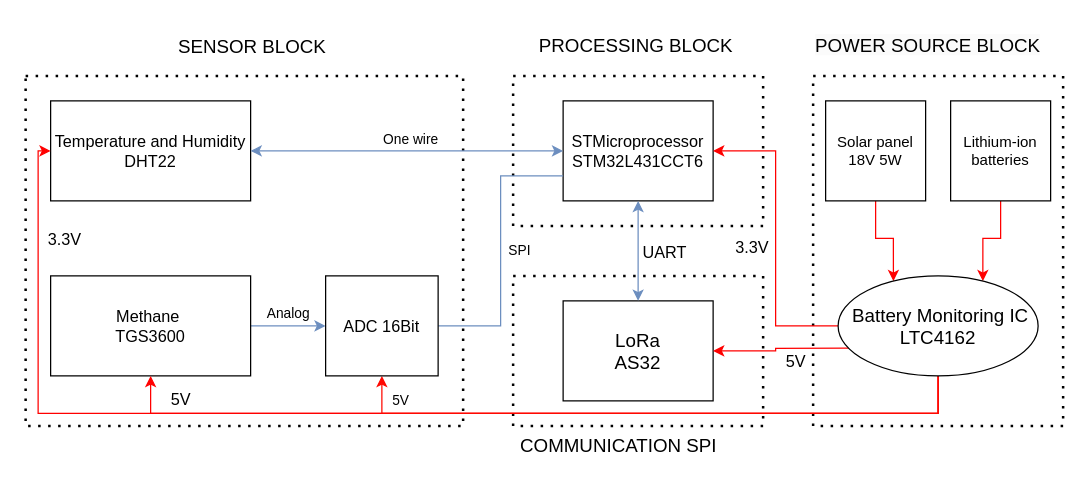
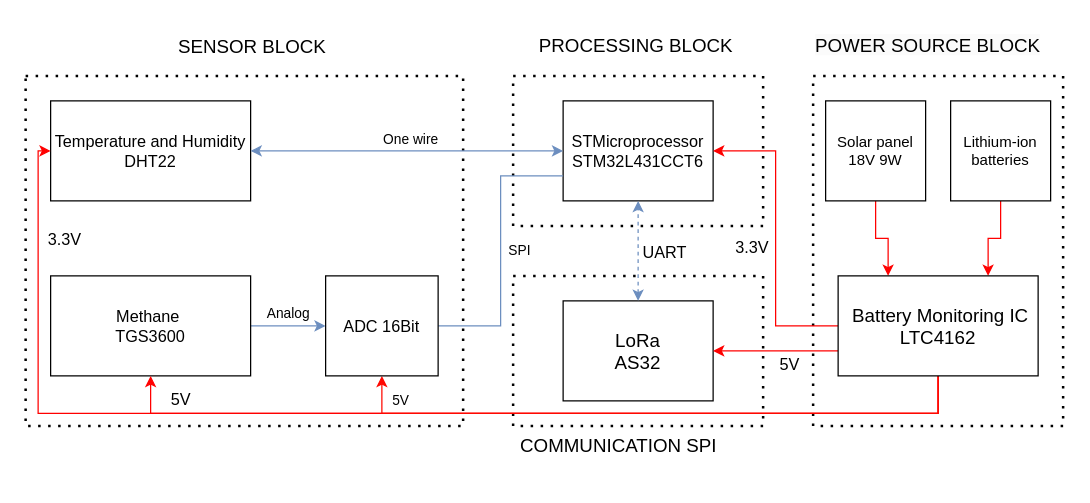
  <mxCell id="0" />
  <mxCell id="1" parent="0" />
  <mxCell id="2" value="" style="edgeStyle=orthogonalEdgeStyle;rounded=0;orthogonalLoop=1;jettySize=auto;html=1;entryX=0.25;entryY=0;entryDx=0;entryDy=0;strokeColor=#FF0000;" edge="1" parent="1" source="3" target="27"><mxGeometry relative="1" as="geometry" /></mxCell>
- <mxCell id="3" value="&lt;font style=&quot;font-size: 12px;&quot;&gt;Solar panel 18V 5W&lt;/font&gt;" style="rounded=0;whiteSpace=wrap;html=1;" vertex="1" parent="1"><mxGeometry x="660" y="80" width="80" height="80" as="geometry" /></mxCell>
+ <mxCell id="3" value="&lt;font style=&quot;font-size: 12px;&quot;&gt;Solar panel 18V 9W&lt;/font&gt;" style="rounded=0;whiteSpace=wrap;html=1;" vertex="1" parent="1"><mxGeometry x="660" y="80" width="80" height="80" as="geometry" /></mxCell>
  <mxCell id="4" value="Analog" style="edgeStyle=orthogonalEdgeStyle;rounded=0;orthogonalLoop=1;jettySize=auto;html=1;entryX=0;entryY=0.5;entryDx=0;entryDy=0;fillColor=#dae8fc;strokeColor=#6c8ebf;" edge="1" parent="1" source="5" target="35"><mxGeometry y="10" relative="1" as="geometry"><mxPoint x="210" y="200" as="targetPoint" /><mxPoint as="offset" /></mxGeometry></mxCell>
  <mxCell id="5" value="&lt;font style=&quot;font-size: 13px;&quot;&gt;Methane&amp;nbsp;&lt;/font&gt;&lt;div&gt;&lt;font style=&quot;font-size: 13px;&quot;&gt;TGS3600&lt;/font&gt;&lt;/div&gt;" style="whiteSpace=wrap;html=1;rounded=0;fontSize=11;" vertex="1" parent="1"><mxGeometry x="40" y="220" width="160" height="80" as="geometry" /></mxCell>
  <mxCell id="6" value="&lt;font style=&quot;font-size: 13px;&quot;&gt;STMicroprocessor&lt;/font&gt;&lt;div&gt;&lt;font style=&quot;font-size: 13px;&quot;&gt;STM32L431CCT6&lt;/font&gt;&lt;/div&gt;" style="whiteSpace=wrap;html=1;rounded=0;fontSize=11;" vertex="1" parent="1"><mxGeometry x="450" y="80" width="120" height="80" as="geometry" /></mxCell>
  <mxCell id="7" value="&lt;div&gt;&lt;span style=&quot;font-size: 15px;&quot;&gt;LoRa&lt;/span&gt;&lt;/div&gt;&lt;div&gt;&lt;span style=&quot;font-size: 15px;&quot;&gt;AS32&lt;/span&gt;&lt;/div&gt;" style="whiteSpace=wrap;html=1;rounded=0;" vertex="1" parent="1"><mxGeometry x="450" y="240" width="120" height="80" as="geometry" /></mxCell>
  <mxCell id="8" value="&lt;font style=&quot;font-size: 13px;&quot;&gt;Temperature and Humidity&lt;/font&gt;&lt;div style=&quot;&quot;&gt;&lt;span style=&quot;font-size: 13px;&quot;&gt;DHT22&lt;/span&gt;&lt;/div&gt;" style="whiteSpace=wrap;html=1;rounded=0;fontSize=11;" vertex="1" parent="1"><mxGeometry x="40" y="80" width="160" height="80" as="geometry" /></mxCell>
  <mxCell id="9" value="" style="endArrow=none;dashed=1;html=1;dashPattern=1 3;strokeWidth=2;rounded=0;" edge="1" parent="1"><mxGeometry width="50" height="50" relative="1" as="geometry"><mxPoint x="20" y="60" as="sourcePoint" /><mxPoint x="20" y="60" as="targetPoint" /><Array as="points"><mxPoint x="370" y="60" /><mxPoint x="370" y="340" /><mxPoint x="20" y="340" /></Array></mxGeometry></mxCell>
  <mxCell id="10" value="&lt;font style=&quot;font-size: 15px;&quot;&gt;SENSOR BLOCK&lt;/font&gt;" style="edgeLabel;html=1;align=center;verticalAlign=middle;resizable=0;points=[];" vertex="1" connectable="0" parent="9"><mxGeometry x="-0.844" y="-1" relative="1" as="geometry"><mxPoint x="82" y="-26" as="offset" /></mxGeometry></mxCell>
  <mxCell id="11" value="&lt;div style=&quot;text-align: center;&quot;&gt;&lt;span style=&quot;background-color: initial; font-size: 15px;&quot;&gt;PROCESSING BLOCK&lt;/span&gt;&lt;/div&gt;" style="text;whiteSpace=wrap;html=1;" vertex="1" parent="1"><mxGeometry x="429" y="20" width="181" height="30" as="geometry" /></mxCell>
  <mxCell id="12" value="&lt;div style=&quot;text-align: center;&quot;&gt;&lt;span style=&quot;background-color: initial; font-size: 15px;&quot;&gt;COMMUNICATION SPI&lt;/span&gt;&lt;/div&gt;" style="text;whiteSpace=wrap;html=1;" vertex="1" parent="1"><mxGeometry x="414" y="340" width="211" height="40" as="geometry" /></mxCell>
  <mxCell id="13" value="" style="endArrow=none;dashed=1;html=1;dashPattern=1 3;strokeWidth=2;rounded=0;" edge="1" parent="1"><mxGeometry width="50" height="50" relative="1" as="geometry"><mxPoint x="410" y="60" as="sourcePoint" /><mxPoint x="410" y="60" as="targetPoint" /><Array as="points"><mxPoint x="610" y="60" /><mxPoint x="610" y="180" /><mxPoint x="410" y="180" /></Array></mxGeometry></mxCell>
  <mxCell id="14" value="" style="endArrow=none;dashed=1;html=1;dashPattern=1 3;strokeWidth=2;rounded=0;" edge="1" parent="1"><mxGeometry width="50" height="50" relative="1" as="geometry"><mxPoint x="410" y="220" as="sourcePoint" /><mxPoint x="410" y="220" as="targetPoint" /><Array as="points"><mxPoint x="610" y="220" /><mxPoint x="610" y="340" /><mxPoint x="410" y="340" /></Array></mxGeometry></mxCell>
  <mxCell id="15" value="" style="endArrow=none;dashed=1;html=1;dashPattern=1 3;strokeWidth=2;rounded=0;" edge="1" parent="1"><mxGeometry width="50" height="50" relative="1" as="geometry"><mxPoint x="650" y="60" as="sourcePoint" /><mxPoint x="650" y="60" as="targetPoint" /><Array as="points"><mxPoint x="850" y="60" /><mxPoint x="850" y="340" /><mxPoint x="650" y="340" /></Array></mxGeometry></mxCell>
  <mxCell id="16" value="&lt;span style=&quot;color: rgb(0, 0, 0); font-family: Helvetica; font-size: 15px; font-style: normal; font-variant-ligatures: normal; font-variant-caps: normal; font-weight: 400; letter-spacing: normal; orphans: 2; text-align: center; text-indent: 0px; text-transform: none; widows: 2; word-spacing: 0px; -webkit-text-stroke-width: 0px; white-space: normal; background-color: rgb(251, 251, 251); text-decoration-thickness: initial; text-decoration-style: initial; text-decoration-color: initial; display: inline !important; float: none;&quot;&gt;POWER SOURCE BLOCK&lt;/span&gt;" style="text;whiteSpace=wrap;html=1;" vertex="1" parent="1"><mxGeometry x="650" y="20" width="190" height="40" as="geometry" /></mxCell>
  <mxCell id="17" value="" style="edgeStyle=orthogonalEdgeStyle;rounded=0;orthogonalLoop=1;jettySize=auto;html=1;entryX=0.75;entryY=0;entryDx=0;entryDy=0;strokeColor=#FF0000;" edge="1" parent="1" source="18" target="27"><mxGeometry relative="1" as="geometry" /></mxCell>
  <mxCell id="18" value="Lithium-ion batteries" style="rounded=0;whiteSpace=wrap;html=1;" vertex="1" parent="1"><mxGeometry x="760" y="80" width="80" height="80" as="geometry" /></mxCell>
  <mxCell id="19" value="" style="edgeStyle=orthogonalEdgeStyle;rounded=0;orthogonalLoop=1;jettySize=auto;html=1;exitX=0;exitY=0.75;exitDx=0;exitDy=0;strokeColor=#FF0000;" edge="1" parent="1" source="27" target="7"><mxGeometry relative="1" as="geometry" /></mxCell>
  <mxCell id="20" value="5V" style="edgeLabel;html=1;align=center;verticalAlign=middle;resizable=0;points=[];fontSize=13;" vertex="1" connectable="0" parent="19"><mxGeometry x="-0.367" y="-2" relative="1" as="geometry"><mxPoint x="-8" y="12" as="offset" /></mxGeometry></mxCell>
  <mxCell id="21" style="edgeStyle=orthogonalEdgeStyle;rounded=0;orthogonalLoop=1;jettySize=auto;html=1;entryX=1;entryY=0.5;entryDx=0;entryDy=0;strokeColor=#FF0000;" edge="1" parent="1" source="27" target="6"><mxGeometry relative="1" as="geometry" /></mxCell>
  <mxCell id="22" value="3.3V" style="edgeLabel;html=1;align=center;verticalAlign=middle;resizable=0;points=[];fontSize=13;" vertex="1" connectable="0" parent="21"><mxGeometry x="-0.053" y="-1" relative="1" as="geometry"><mxPoint x="-21" as="offset" /></mxGeometry></mxCell>
  <mxCell id="23" style="edgeStyle=orthogonalEdgeStyle;rounded=0;orthogonalLoop=1;jettySize=auto;html=1;entryX=0.5;entryY=1;entryDx=0;entryDy=0;strokeColor=#FF0000;" edge="1" parent="1" source="27" target="5"><mxGeometry relative="1" as="geometry"><Array as="points"><mxPoint x="750" y="330" /><mxPoint x="120" y="330" /></Array></mxGeometry></mxCell>
  <mxCell id="24" value="&lt;font style=&quot;font-size: 13px;&quot;&gt;3.3V&lt;/font&gt;" style="edgeLabel;html=1;align=center;verticalAlign=middle;resizable=0;points=[];" vertex="1" connectable="0" parent="23"><mxGeometry x="-0.452" y="-2" relative="1" as="geometry"><mxPoint x="-541" y="-138" as="offset" /></mxGeometry></mxCell>
  <mxCell id="25" style="edgeStyle=orthogonalEdgeStyle;rounded=0;orthogonalLoop=1;jettySize=auto;html=1;entryX=0;entryY=0.5;entryDx=0;entryDy=0;strokeColor=#FF0000;" edge="1" parent="1" source="27" target="8"><mxGeometry relative="1" as="geometry"><Array as="points"><mxPoint x="750" y="330" /><mxPoint x="30" y="330" /><mxPoint x="30" y="120" /></Array></mxGeometry></mxCell>
  <mxCell id="26" value="5V" style="edgeStyle=orthogonalEdgeStyle;rounded=0;orthogonalLoop=1;jettySize=auto;html=1;entryX=0.5;entryY=1;entryDx=0;entryDy=0;fillColor=#f8cecc;strokeColor=#ff0800;" edge="1" parent="1" source="27" target="35"><mxGeometry x="0.822" y="-10" relative="1" as="geometry"><Array as="points"><mxPoint x="750" y="330" /><mxPoint x="305" y="330" /></Array><mxPoint as="offset" /></mxGeometry></mxCell>
- <mxCell id="27" value="&lt;span style=&quot;font-size: 15px;&quot;&gt;&amp;nbsp;Battery Monitoring IC LTC4162&lt;/span&gt;" style="ellipse;whiteSpace=wrap;html=1;" vertex="1" parent="1"><mxGeometry x="670" y="220" width="160" height="80" as="geometry" /></mxCell>
- <mxCell id="28" value="" style="endArrow=classic;startArrow=classic;html=1;rounded=0;entryX=0.5;entryY=1;entryDx=0;entryDy=0;exitX=0.5;exitY=0;exitDx=0;exitDy=0;fillColor=#dae8fc;strokeColor=#6c8ebf;" edge="1" parent="1" source="7" target="6"><mxGeometry width="50" height="50" relative="1" as="geometry"><mxPoint x="480" y="240" as="sourcePoint" /><mxPoint x="530" y="190" as="targetPoint" /></mxGeometry></mxCell>
+ <mxCell id="27" value="&lt;span style=&quot;font-size: 15px;&quot;&gt;&amp;nbsp;Battery Monitoring IC LTC4162&lt;/span&gt;" style="whiteSpace=wrap;html=1;rounded=0;" vertex="1" parent="1"><mxGeometry x="670" y="220" width="160" height="80" as="geometry" /></mxCell>
+ <mxCell id="28" value="" style="endArrow=classic;startArrow=classic;html=1;rounded=0;entryX=0.5;entryY=1;entryDx=0;entryDy=0;exitX=0.5;exitY=0;exitDx=0;exitDy=0;fillColor=#dae8fc;strokeColor=#6c8ebf;dashed=1;" edge="1" parent="1" source="7" target="6"><mxGeometry width="50" height="50" relative="1" as="geometry"><mxPoint x="480" y="240" as="sourcePoint" /><mxPoint x="530" y="190" as="targetPoint" /></mxGeometry></mxCell>
  <mxCell id="29" value="&lt;font style=&quot;font-size: 13px;&quot;&gt;UART&lt;/font&gt;" style="edgeLabel;html=1;align=center;verticalAlign=middle;resizable=0;points=[];" vertex="1" connectable="0" parent="28"><mxGeometry x="0.17" relative="1" as="geometry"><mxPoint x="20" y="7" as="offset" /></mxGeometry></mxCell>
  <mxCell id="30" value="" style="endArrow=classic;startArrow=classic;html=1;rounded=0;entryX=0;entryY=0.5;entryDx=0;entryDy=0;fillColor=#dae8fc;strokeColor=#6c8ebf;" edge="1" parent="1" target="6"><mxGeometry width="50" height="50" relative="1" as="geometry"><mxPoint x="200" y="120" as="sourcePoint" /><mxPoint x="520" y="170" as="targetPoint" /><Array as="points"><mxPoint x="200" y="120" /></Array></mxGeometry></mxCell>
  <mxCell id="31" value="One wire" style="edgeLabel;html=1;align=center;verticalAlign=middle;resizable=0;points=[];" vertex="1" connectable="0" parent="30"><mxGeometry x="0.17" relative="1" as="geometry"><mxPoint x="-19" y="-10" as="offset" /></mxGeometry></mxCell>
  <mxCell id="32" value="&lt;font style=&quot;font-size: 13px;&quot;&gt;5V&lt;/font&gt;" style="edgeLabel;html=1;align=center;verticalAlign=middle;resizable=0;points=[];" vertex="1" connectable="0" parent="1"><mxGeometry x="60" y="200" as="geometry"><mxPoint x="83" y="118" as="offset" /></mxGeometry></mxCell>
  <mxCell id="33" style="edgeStyle=orthogonalEdgeStyle;rounded=0;orthogonalLoop=1;jettySize=auto;html=1;entryX=0;entryY=0.75;entryDx=0;entryDy=0;fillColor=#dae8fc;strokeColor=#6c8ebf;endArrow=none;" edge="1" parent="1" source="35" target="6"><mxGeometry relative="1" as="geometry" /></mxCell>
  <mxCell id="34" value="SPI" style="edgeLabel;html=1;align=center;verticalAlign=middle;resizable=0;points=[];" vertex="1" connectable="0" parent="33"><mxGeometry x="-0.095" y="1" relative="1" as="geometry"><mxPoint x="15" y="-11" as="offset" /></mxGeometry></mxCell>
  <mxCell id="35" value="&lt;div&gt;&lt;font style=&quot;font-size: 13px;&quot;&gt;ADC 16Bit&lt;/font&gt;&lt;/div&gt;" style="whiteSpace=wrap;html=1;rounded=0;fontSize=11;" vertex="1" parent="1"><mxGeometry x="260" y="220" width="90" height="80" as="geometry" /></mxCell>
